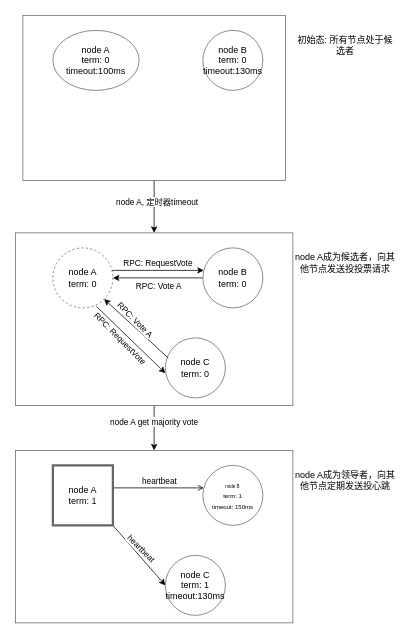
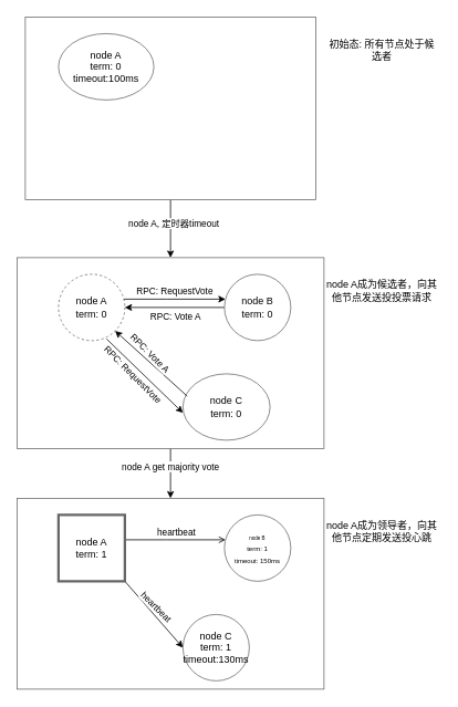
  <mxCell id="0" />
  <mxCell id="1" parent="0" />
  <mxCell id="2" value="" style="edgeStyle=orthogonalEdgeStyle;rounded=0;orthogonalLoop=1;jettySize=auto;html=1;" edge="1" parent="1" source="4" target="10"><mxGeometry relative="1" as="geometry" /></mxCell>
  <mxCell id="3" value="node A, 定时器timeout" style="edgeLabel;html=1;align=center;verticalAlign=middle;resizable=0;points=[];" vertex="1" connectable="0" parent="2"><mxGeometry x="-0.2" y="3" relative="1" as="geometry"><mxPoint as="offset" /></mxGeometry></mxCell>
  <mxCell id="4" value="" style="rounded=0;whiteSpace=wrap;html=1;strokeColor=#666666;" vertex="1" parent="1"><mxGeometry x="30" y="20" width="350" height="220" as="geometry" /></mxCell>
  <mxCell id="5" value="node A&lt;br&gt;term: 0&lt;br&gt;timeout:100ms" style="ellipse;whiteSpace=wrap;html=1;aspect=fixed;strokeColor=#666666;" vertex="1" parent="1"><mxGeometry x="70" y="40" width="115" height="80" as="geometry" /></mxCell>
- <mxCell id="6" value="&lt;span&gt;node B&lt;/span&gt;&lt;br&gt;&lt;span&gt;term: 0&lt;/span&gt;&lt;br&gt;&lt;span&gt;timeout:130ms&lt;/span&gt;" style="ellipse;whiteSpace=wrap;html=1;aspect=fixed;strokeColor=#666666;" vertex="1" parent="1"><mxGeometry x="270" y="40" width="80" height="80" as="geometry" /></mxCell>
  <mxCell id="7" value="初始态: 所有节点处于候选者" style="text;html=1;strokeColor=none;fillColor=none;align=center;verticalAlign=middle;whiteSpace=wrap;rounded=0;" vertex="1" parent="1"><mxGeometry x="390" y="50" width="140" height="20" as="geometry" /></mxCell>
  <mxCell id="8" value="" style="edgeStyle=none;rounded=0;orthogonalLoop=1;jettySize=auto;html=1;" edge="1" parent="1" source="10" target="23"><mxGeometry relative="1" as="geometry" /></mxCell>
  <mxCell id="9" value="node A get majority vote" style="edgeLabel;html=1;align=center;verticalAlign=middle;resizable=0;points=[];" vertex="1" connectable="0" parent="8"><mxGeometry x="-0.3" y="-1" relative="1" as="geometry"><mxPoint as="offset" /></mxGeometry></mxCell>
  <mxCell id="10" value="" style="rounded=0;whiteSpace=wrap;html=1;strokeColor=#666666;" vertex="1" parent="1"><mxGeometry x="20" y="310" width="370" height="230" as="geometry" /></mxCell>
  <mxCell id="11" value="" style="edgeStyle=orthogonalEdgeStyle;rounded=0;orthogonalLoop=1;jettySize=auto;html=1;" edge="1" parent="1" source="14" target="16"><mxGeometry relative="1" as="geometry"><mxPoint x="230" y="370" as="targetPoint" /><Array as="points"><mxPoint x="200" y="360" /><mxPoint x="200" y="360" /></Array></mxGeometry></mxCell>
  <mxCell id="12" value="RPC: RequestVote" style="edgeLabel;html=1;align=center;verticalAlign=middle;resizable=0;points=[];" vertex="1" connectable="0" parent="11"><mxGeometry x="0.033" y="-4" relative="1" as="geometry"><mxPoint x="-2" y="-14" as="offset" /></mxGeometry></mxCell>
  <mxCell id="13" value="" style="rounded=0;orthogonalLoop=1;jettySize=auto;html=1;entryX=0;entryY=0.588;entryDx=0;entryDy=0;exitX=0.725;exitY=0.975;exitDx=0;exitDy=0;exitPerimeter=0;entryPerimeter=0;" edge="1" parent="1" source="14" target="17"><mxGeometry relative="1" as="geometry"><mxPoint x="120" y="400" as="sourcePoint" /><mxPoint x="170" y="480" as="targetPoint" /></mxGeometry></mxCell>
  <mxCell id="14" value="node A&lt;br&gt;term: 0" style="ellipse;whiteSpace=wrap;html=1;aspect=fixed;strokeColor=#666666;dashed=1;" vertex="1" parent="1"><mxGeometry x="70" y="330" width="80" height="80" as="geometry" /></mxCell>
  <mxCell id="15" value="" style="edgeStyle=orthogonalEdgeStyle;rounded=0;orthogonalLoop=1;jettySize=auto;html=1;entryX=1;entryY=0.5;entryDx=0;entryDy=0;" edge="1" parent="1" source="16" target="14"><mxGeometry relative="1" as="geometry"><mxPoint x="190" y="370" as="targetPoint" /></mxGeometry></mxCell>
  <mxCell id="16" value="&lt;span&gt;node B&lt;/span&gt;&lt;br&gt;&lt;span&gt;term: 0&lt;/span&gt;" style="ellipse;whiteSpace=wrap;html=1;aspect=fixed;strokeColor=#666666;" vertex="1" parent="1"><mxGeometry x="270" y="330" width="80" height="80" as="geometry" /></mxCell>
- <mxCell id="17" value="&lt;span&gt;node C&lt;/span&gt;&lt;br&gt;&lt;span&gt;term: 0&lt;/span&gt;" style="ellipse;whiteSpace=wrap;html=1;aspect=fixed;strokeColor=#666666;" vertex="1" parent="1"><mxGeometry x="220" y="450" width="80" height="80" as="geometry" /></mxCell>
+ <mxCell id="17" value="&lt;span&gt;node C&lt;/span&gt;&lt;br&gt;&lt;span&gt;term: 0&lt;/span&gt;" style="ellipse;whiteSpace=wrap;html=1;aspect=fixed;strokeColor=#666666;" vertex="1" parent="1"><mxGeometry x="220" y="450" width="105" height="80" as="geometry" /></mxCell>
  <mxCell id="18" value="node A成为候选者，向其他节点发送投投票请求" style="text;html=1;strokeColor=none;fillColor=none;align=center;verticalAlign=middle;whiteSpace=wrap;rounded=0;" vertex="1" parent="1"><mxGeometry x="390" y="340" width="140" height="20" as="geometry" /></mxCell>
  <mxCell id="19" value="RPC: Vote A" style="edgeLabel;html=1;align=center;verticalAlign=middle;resizable=0;points=[];" vertex="1" connectable="0" parent="1"><mxGeometry x="210" y="380" as="geometry" /></mxCell>
  <mxCell id="20" value="" style="rounded=0;orthogonalLoop=1;jettySize=auto;html=1;entryX=1;entryY=1;entryDx=0;entryDy=0;exitX=0.05;exitY=0.338;exitDx=0;exitDy=0;exitPerimeter=0;" edge="1" parent="1" source="17" target="14"><mxGeometry relative="1" as="geometry"><mxPoint x="180.004" y="455.116" as="sourcePoint" /><mxPoint x="220.85" y="530" as="targetPoint" /></mxGeometry></mxCell>
  <mxCell id="21" value="RPC: Vote A" style="edgeLabel;html=1;align=center;verticalAlign=middle;resizable=0;points=[];rotation=45;" vertex="1" connectable="0" parent="20"><mxGeometry x="0.483" y="-1" relative="1" as="geometry"><mxPoint x="18.65" y="6.88" as="offset" /></mxGeometry></mxCell>
  <mxCell id="22" value="RPC: RequestVote" style="edgeLabel;html=1;align=center;verticalAlign=middle;resizable=0;points=[];rotation=45;" vertex="1" connectable="0" parent="1"><mxGeometry x="159.999" y="449.998" as="geometry" /></mxCell>
  <mxCell id="23" value="" style="rounded=0;whiteSpace=wrap;html=1;strokeColor=#666666;" vertex="1" parent="1"><mxGeometry x="20" y="600" width="370" height="230" as="geometry" /></mxCell>
  <mxCell id="24" value="" style="edgeStyle=orthogonalEdgeStyle;rounded=0;orthogonalLoop=1;jettySize=auto;html=1;endArrow=open;" edge="1" parent="1" source="27" target="28"><mxGeometry relative="1" as="geometry"><mxPoint x="230" y="660" as="targetPoint" /><Array as="points"><mxPoint x="200" y="650" /><mxPoint x="200" y="650" /></Array></mxGeometry></mxCell>
  <mxCell id="25" value="heartbeat" style="edgeLabel;html=1;align=center;verticalAlign=middle;resizable=0;points=[];" vertex="1" connectable="0" parent="24"><mxGeometry x="0.033" y="-4" relative="1" as="geometry"><mxPoint x="-2" y="-14" as="offset" /></mxGeometry></mxCell>
  <mxCell id="26" value="" style="rounded=0;orthogonalLoop=1;jettySize=auto;html=1;exitX=1;exitY=1;exitDx=0;exitDy=0;" edge="1" parent="1" source="27"><mxGeometry relative="1" as="geometry"><mxPoint x="120" y="690" as="sourcePoint" /><mxPoint x="220" y="780" as="targetPoint" /></mxGeometry></mxCell>
  <mxCell id="27" value="node A&lt;br&gt;term: 1" style="whiteSpace=wrap;html=1;aspect=fixed;strokeColor=#666666;strokeWidth=3;rounded=0;" vertex="1" parent="1"><mxGeometry x="70" y="620" width="80" height="80" as="geometry" /></mxCell>
  <mxCell id="28" value="&lt;font style=&quot;font-size: 6px&quot;&gt;node B&lt;br&gt;&lt;/font&gt;&lt;span&gt;&lt;font style=&quot;font-size: 8px&quot;&gt;term: 1&lt;br&gt;timeout: 150ms&lt;/font&gt;&lt;br&gt;&lt;/span&gt;" style="ellipse;whiteSpace=wrap;html=1;aspect=fixed;strokeColor=#666666;" vertex="1" parent="1"><mxGeometry x="270" y="620" width="80" height="80" as="geometry" /></mxCell>
  <mxCell id="29" value="&lt;span&gt;node C&lt;/span&gt;&lt;br&gt;&lt;span&gt;term: 1&lt;br&gt;timeout:130ms&lt;br&gt;&lt;/span&gt;" style="ellipse;whiteSpace=wrap;html=1;aspect=fixed;strokeColor=#666666;" vertex="1" parent="1"><mxGeometry x="220" y="740" width="80" height="80" as="geometry" /></mxCell>
  <mxCell id="30" value="node A成为领导者，向其他节点定期发送投心跳" style="text;html=1;strokeColor=none;fillColor=none;align=center;verticalAlign=middle;whiteSpace=wrap;rounded=0;" vertex="1" parent="1"><mxGeometry x="390" y="630" width="140" height="20" as="geometry" /></mxCell>
  <mxCell id="31" value="heartbeat" style="edgeLabel;html=1;align=center;verticalAlign=middle;resizable=0;points=[];rotation=45;" vertex="1" connectable="0" parent="1"><mxGeometry x="159.999" y="739.998" as="geometry"><mxPoint x="12.728" y="-26.87" as="offset" /></mxGeometry></mxCell>
